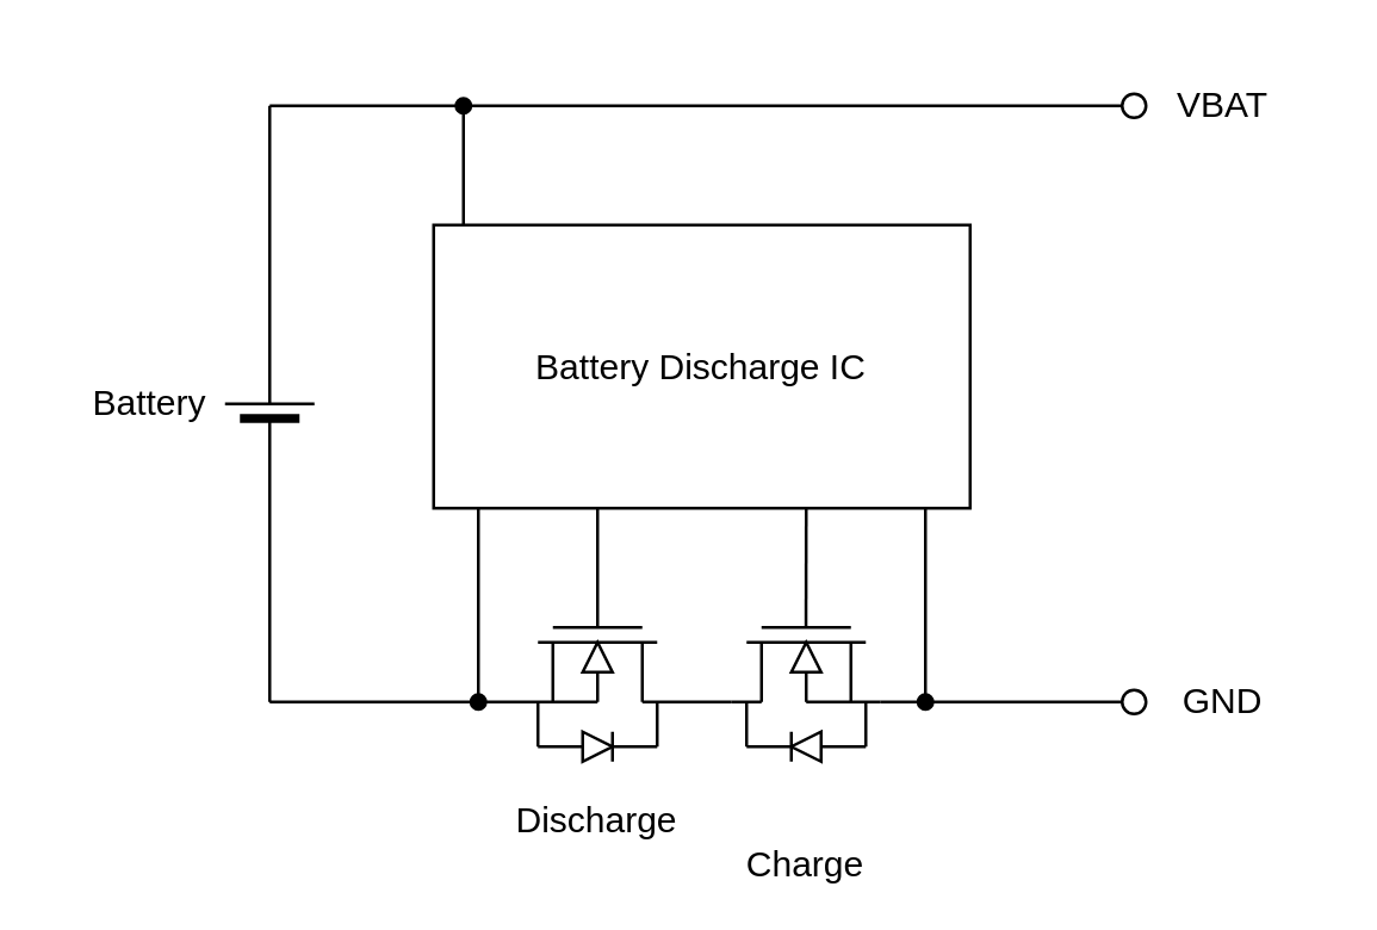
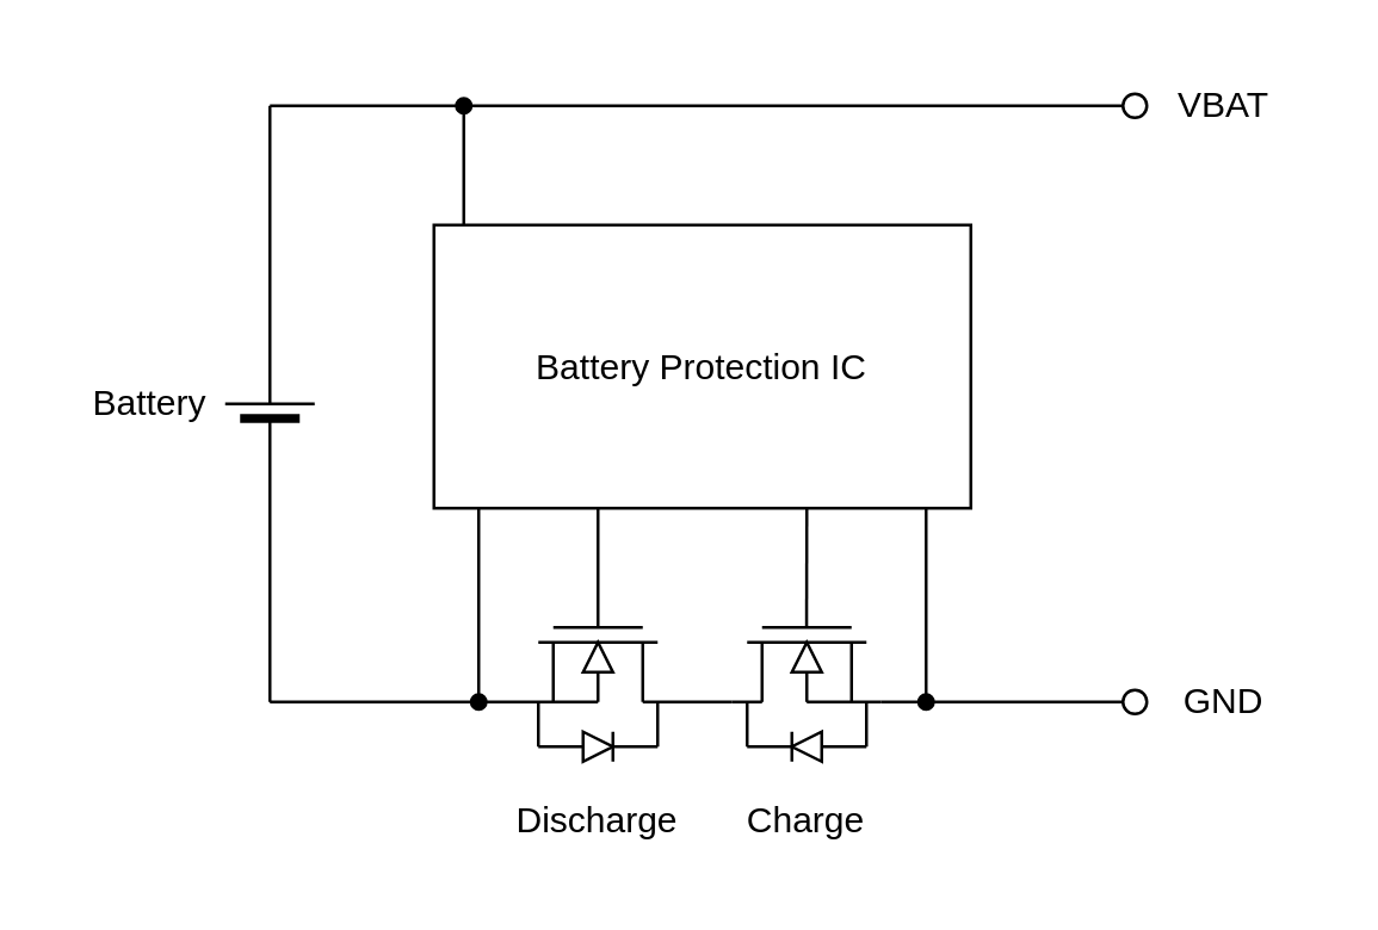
  <mxCell id="0" />
  <mxCell id="1" parent="0" />
  <mxCell id="2" value="" style="group;rotation=-180;" vertex="1" connectable="0" parent="1"><mxGeometry x="245" y="210" width="50" height="45" as="geometry" /></mxCell>
  <mxCell id="3" value="" style="endArrow=none;html=1;rounded=0;" edge="1" parent="2"><mxGeometry width="50" height="50" relative="1" as="geometry"><mxPoint x="45" y="5" as="sourcePoint" /><mxPoint x="5" y="5" as="targetPoint" /></mxGeometry></mxCell>
  <mxCell id="4" value="" style="endArrow=none;html=1;rounded=0;" edge="1" parent="2"><mxGeometry width="50" height="50" relative="1" as="geometry"><mxPoint x="45" y="25" as="sourcePoint" /><mxPoint x="45" y="40" as="targetPoint" /></mxGeometry></mxCell>
  <mxCell id="5" value="" style="endArrow=none;html=1;rounded=0;" edge="1" parent="2"><mxGeometry width="50" height="50" relative="1" as="geometry"><mxPoint x="45" y="40" as="sourcePoint" /><mxPoint x="30" y="40" as="targetPoint" /></mxGeometry></mxCell>
  <mxCell id="6" value="" style="endArrow=none;html=1;rounded=0;" edge="1" parent="2"><mxGeometry width="50" height="50" relative="1" as="geometry"><mxPoint x="50" y="25" as="sourcePoint" /><mxPoint x="25" y="25" as="targetPoint" /></mxGeometry></mxCell>
  <mxCell id="7" value="" style="group;rotation=-180;" vertex="1" connectable="0" parent="2"><mxGeometry width="40" height="45" as="geometry" /></mxCell>
  <mxCell id="8" value="" style="triangle;whiteSpace=wrap;html=1;connectable=0;allowArrows=0;rotation=-180;" vertex="1" parent="7"><mxGeometry x="20" y="35" width="10" height="10" as="geometry" /></mxCell>
  <mxCell id="9" value="" style="endArrow=none;html=1;rounded=0;" edge="1" parent="7"><mxGeometry width="50" height="50" relative="1" as="geometry"><mxPoint x="20" y="35" as="sourcePoint" /><mxPoint x="20" y="45" as="targetPoint" /></mxGeometry></mxCell>
  <mxCell id="10" value="" style="triangle;whiteSpace=wrap;html=1;connectable=0;allowArrows=0;rotation=-90;" vertex="1" parent="7"><mxGeometry x="20" y="5" width="10" height="10" as="geometry" /></mxCell>
  <mxCell id="11" value="" style="endArrow=none;html=1;rounded=0;" edge="1" parent="7"><mxGeometry width="50" height="50" relative="1" as="geometry"><mxPoint x="40" y="25" as="sourcePoint" /><mxPoint x="40" y="5" as="targetPoint" /></mxGeometry></mxCell>
  <mxCell id="12" value="" style="endArrow=none;html=1;rounded=0;" edge="1" parent="7"><mxGeometry width="50" height="50" relative="1" as="geometry"><mxPoint x="25" y="15" as="sourcePoint" /><mxPoint x="25" y="25" as="targetPoint" /></mxGeometry></mxCell>
  <mxCell id="13" value="" style="endArrow=none;html=1;rounded=0;" edge="1" parent="7"><mxGeometry width="50" height="50" relative="1" as="geometry"><mxPoint x="10" y="5" as="sourcePoint" /><mxPoint x="10" y="25" as="targetPoint" /></mxGeometry></mxCell>
  <mxCell id="14" value="" style="endArrow=none;html=1;rounded=0;" edge="1" parent="7"><mxGeometry width="50" height="50" relative="1" as="geometry"><mxPoint x="20" y="40" as="sourcePoint" /><mxPoint x="5" y="40" as="targetPoint" /></mxGeometry></mxCell>
  <mxCell id="15" value="" style="endArrow=none;html=1;rounded=0;" edge="1" parent="7"><mxGeometry width="50" height="50" relative="1" as="geometry"><mxPoint x="5" y="25" as="sourcePoint" /><mxPoint x="5" y="40" as="targetPoint" /></mxGeometry></mxCell>
  <mxCell id="16" value="" style="endArrow=none;html=1;rounded=0;" edge="1" parent="7"><mxGeometry width="50" height="50" relative="1" as="geometry"><mxPoint x="40" as="sourcePoint" /><mxPoint x="10" as="targetPoint" /></mxGeometry></mxCell>
  <mxCell id="17" value="" style="endArrow=none;html=1;rounded=0;" edge="1" parent="7"><mxGeometry width="50" height="50" relative="1" as="geometry"><mxPoint x="10" y="25" as="sourcePoint" /><mxPoint y="25" as="targetPoint" /></mxGeometry></mxCell>
  <mxCell id="18" value="" style="endArrow=none;html=1;rounded=0;" edge="1" parent="1"><mxGeometry width="50" height="50" relative="1" as="geometry"><mxPoint x="220" y="215" as="sourcePoint" /><mxPoint x="180" y="215" as="targetPoint" /></mxGeometry></mxCell>
  <mxCell id="19" value="" style="endArrow=none;html=1;rounded=0;" edge="1" parent="1"><mxGeometry width="50" height="50" relative="1" as="geometry"><mxPoint x="220" y="235" as="sourcePoint" /><mxPoint x="220" y="250" as="targetPoint" /></mxGeometry></mxCell>
  <mxCell id="20" value="" style="endArrow=none;html=1;rounded=0;" edge="1" parent="1"><mxGeometry width="50" height="50" relative="1" as="geometry"><mxPoint x="220" y="250" as="sourcePoint" /><mxPoint x="205" y="250" as="targetPoint" /></mxGeometry></mxCell>
  <mxCell id="21" value="" style="endArrow=none;html=1;rounded=0;" edge="1" parent="1"><mxGeometry width="50" height="50" relative="1" as="geometry"><mxPoint x="245" y="235" as="sourcePoint" /><mxPoint x="215" y="235" as="targetPoint" /></mxGeometry></mxCell>
  <mxCell id="22" value="" style="triangle;whiteSpace=wrap;html=1;connectable=0;allowArrows=0;rotation=0;" vertex="1" parent="1"><mxGeometry x="195" y="245" width="10" height="10" as="geometry" /></mxCell>
  <mxCell id="23" value="" style="endArrow=none;html=1;rounded=0;" edge="1" parent="1"><mxGeometry width="50" height="50" relative="1" as="geometry"><mxPoint x="205" y="245" as="sourcePoint" /><mxPoint x="205" y="255" as="targetPoint" /></mxGeometry></mxCell>
  <mxCell id="24" value="" style="triangle;whiteSpace=wrap;html=1;connectable=0;allowArrows=0;rotation=-90;" vertex="1" parent="1"><mxGeometry x="195" y="215" width="10" height="10" as="geometry" /></mxCell>
  <mxCell id="25" value="" style="endArrow=none;html=1;rounded=0;" edge="1" parent="1"><mxGeometry width="50" height="50" relative="1" as="geometry"><mxPoint x="215" y="235" as="sourcePoint" /><mxPoint x="215" y="215" as="targetPoint" /></mxGeometry></mxCell>
  <mxCell id="26" value="" style="endArrow=none;html=1;rounded=0;" edge="1" parent="1"><mxGeometry width="50" height="50" relative="1" as="geometry"><mxPoint x="200" y="225" as="sourcePoint" /><mxPoint x="200" y="235" as="targetPoint" /></mxGeometry></mxCell>
  <mxCell id="27" value="" style="endArrow=none;html=1;rounded=0;" edge="1" parent="1"><mxGeometry width="50" height="50" relative="1" as="geometry"><mxPoint x="185" y="215" as="sourcePoint" /><mxPoint x="185" y="235" as="targetPoint" /></mxGeometry></mxCell>
  <mxCell id="28" value="" style="endArrow=none;html=1;rounded=0;" edge="1" parent="1"><mxGeometry width="50" height="50" relative="1" as="geometry"><mxPoint x="195" y="250" as="sourcePoint" /><mxPoint x="180" y="250" as="targetPoint" /></mxGeometry></mxCell>
  <mxCell id="29" value="" style="endArrow=none;html=1;rounded=0;" edge="1" parent="1"><mxGeometry width="50" height="50" relative="1" as="geometry"><mxPoint x="180" y="235" as="sourcePoint" /><mxPoint x="180" y="250" as="targetPoint" /></mxGeometry></mxCell>
  <mxCell id="30" value="" style="endArrow=none;html=1;rounded=0;" edge="1" parent="1"><mxGeometry width="50" height="50" relative="1" as="geometry"><mxPoint x="215" y="210" as="sourcePoint" /><mxPoint x="185" y="210" as="targetPoint" /></mxGeometry></mxCell>
  <mxCell id="31" value="" style="endArrow=none;html=1;rounded=0;" edge="1" parent="1"><mxGeometry width="50" height="50" relative="1" as="geometry"><mxPoint x="200" y="235" as="sourcePoint" /><mxPoint x="90" y="235" as="targetPoint" /></mxGeometry></mxCell>
  <mxCell id="32" value="" style="endArrow=none;html=1;rounded=0;" edge="1" parent="1"><mxGeometry width="50" height="50" relative="1" as="geometry"><mxPoint x="200" y="210" as="sourcePoint" /><mxPoint x="200" y="170" as="targetPoint" /></mxGeometry></mxCell>
  <mxCell id="33" value="" style="endArrow=none;html=1;rounded=0;" edge="1" parent="1"><mxGeometry width="50" height="50" relative="1" as="geometry"><mxPoint x="269.92" y="210" as="sourcePoint" /><mxPoint x="270" y="170" as="targetPoint" /></mxGeometry></mxCell>
- <mxCell id="34" value="Battery Discharge IC" style="rounded=0;whiteSpace=wrap;html=1;" vertex="1" parent="1"><mxGeometry x="145" y="75" width="180" height="95" as="geometry" /></mxCell>
+ <mxCell id="34" value="Battery Protection IC" style="rounded=0;whiteSpace=wrap;html=1;" vertex="1" parent="1"><mxGeometry x="145" y="75" width="180" height="95" as="geometry" /></mxCell>
  <mxCell id="35" value="" style="endArrow=none;html=1;rounded=0;strokeWidth=3;" edge="1" parent="1"><mxGeometry width="50" height="50" relative="1" as="geometry"><mxPoint x="80" y="139.9" as="sourcePoint" /><mxPoint x="100" y="139.9" as="targetPoint" /></mxGeometry></mxCell>
  <mxCell id="36" value="" style="endArrow=none;html=1;rounded=0;strokeWidth=1;" edge="1" parent="1"><mxGeometry width="50" height="50" relative="1" as="geometry"><mxPoint x="75" y="135" as="sourcePoint" /><mxPoint x="105" y="135" as="targetPoint" /></mxGeometry></mxCell>
  <mxCell id="37" value="" style="endArrow=none;html=1;rounded=0;strokeWidth=1;" edge="1" parent="1"><mxGeometry width="50" height="50" relative="1" as="geometry"><mxPoint x="90" y="235" as="sourcePoint" /><mxPoint x="90" y="140" as="targetPoint" /></mxGeometry></mxCell>
  <mxCell id="38" value="" style="endArrow=none;html=1;rounded=0;strokeWidth=1;" edge="1" parent="1"><mxGeometry width="50" height="50" relative="1" as="geometry"><mxPoint x="90" y="135" as="sourcePoint" /><mxPoint x="90" y="35" as="targetPoint" /></mxGeometry></mxCell>
  <mxCell id="39" value="" style="endArrow=oval;html=1;rounded=0;strokeWidth=1;endFill=0;startSize=6;endSize=8;" edge="1" parent="1"><mxGeometry width="50" height="50" relative="1" as="geometry"><mxPoint x="90" y="35" as="sourcePoint" /><mxPoint x="380" y="35" as="targetPoint" /></mxGeometry></mxCell>
  <mxCell id="40" value="" style="endArrow=oval;html=1;rounded=0;strokeWidth=1;endFill=0;endSize=8;" edge="1" parent="1"><mxGeometry width="50" height="50" relative="1" as="geometry"><mxPoint x="295" y="235" as="sourcePoint" /><mxPoint x="380" y="235" as="targetPoint" /></mxGeometry></mxCell>
  <mxCell id="41" value="" style="endArrow=oval;html=1;rounded=0;strokeWidth=1;endFill=1;startSize=5;endSize=5;" edge="1" parent="1"><mxGeometry width="50" height="50" relative="1" as="geometry"><mxPoint x="160" y="170" as="sourcePoint" /><mxPoint x="160" y="235" as="targetPoint" /></mxGeometry></mxCell>
  <mxCell id="42" value="" style="endArrow=oval;html=1;rounded=0;strokeWidth=1;endFill=1;endSize=5;" edge="1" parent="1"><mxGeometry width="50" height="50" relative="1" as="geometry"><mxPoint x="310" y="170" as="sourcePoint" /><mxPoint x="310" y="235" as="targetPoint" /></mxGeometry></mxCell>
  <mxCell id="43" value="" style="endArrow=none;html=1;rounded=0;strokeWidth=1;endFill=0;startArrow=oval;startFill=1;startSize=5;" edge="1" parent="1"><mxGeometry width="50" height="50" relative="1" as="geometry"><mxPoint x="155" y="35" as="sourcePoint" /><mxPoint x="155" y="75" as="targetPoint" /></mxGeometry></mxCell>
  <mxCell id="44" value="Battery" style="text;html=1;strokeColor=none;fillColor=none;align=center;verticalAlign=middle;whiteSpace=wrap;rounded=0;" vertex="1" parent="1"><mxGeometry x="20" y="120" width="60" height="30" as="geometry" /></mxCell>
  <mxCell id="45" value="Discharge" style="text;html=1;strokeColor=none;fillColor=none;align=center;verticalAlign=middle;whiteSpace=wrap;rounded=0;" vertex="1" parent="1"><mxGeometry x="170" y="260" width="60" height="30" as="geometry" /></mxCell>
- <mxCell id="46" value="Charge" style="text;html=1;strokeColor=none;fillColor=none;align=center;verticalAlign=middle;whiteSpace=wrap;rounded=0;" vertex="1" parent="1"><mxGeometry x="240" y="275" width="60" height="30" as="geometry" /></mxCell>
+ <mxCell id="46" value="Charge" style="text;html=1;strokeColor=none;fillColor=none;align=center;verticalAlign=middle;whiteSpace=wrap;rounded=0;" vertex="1" parent="1"><mxGeometry x="240" y="260" width="60" height="30" as="geometry" /></mxCell>
  <mxCell id="47" value="VBAT" style="text;html=1;strokeColor=none;fillColor=none;align=center;verticalAlign=middle;whiteSpace=wrap;rounded=0;" vertex="1" parent="1"><mxGeometry x="380" y="20" width="60" height="30" as="geometry" /></mxCell>
  <mxCell id="48" value="GND" style="text;html=1;strokeColor=none;fillColor=none;align=center;verticalAlign=middle;whiteSpace=wrap;rounded=0;" vertex="1" parent="1"><mxGeometry x="380" y="220" width="60" height="30" as="geometry" /></mxCell>
